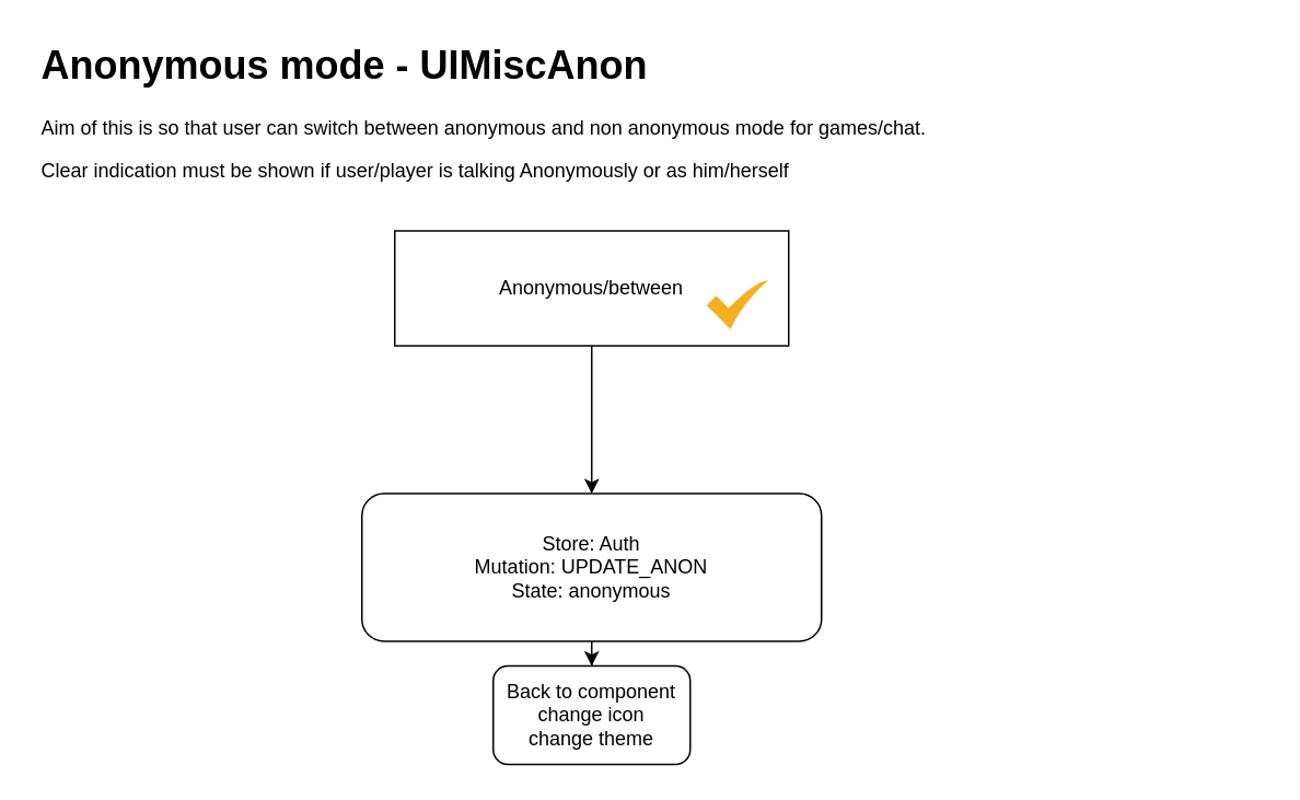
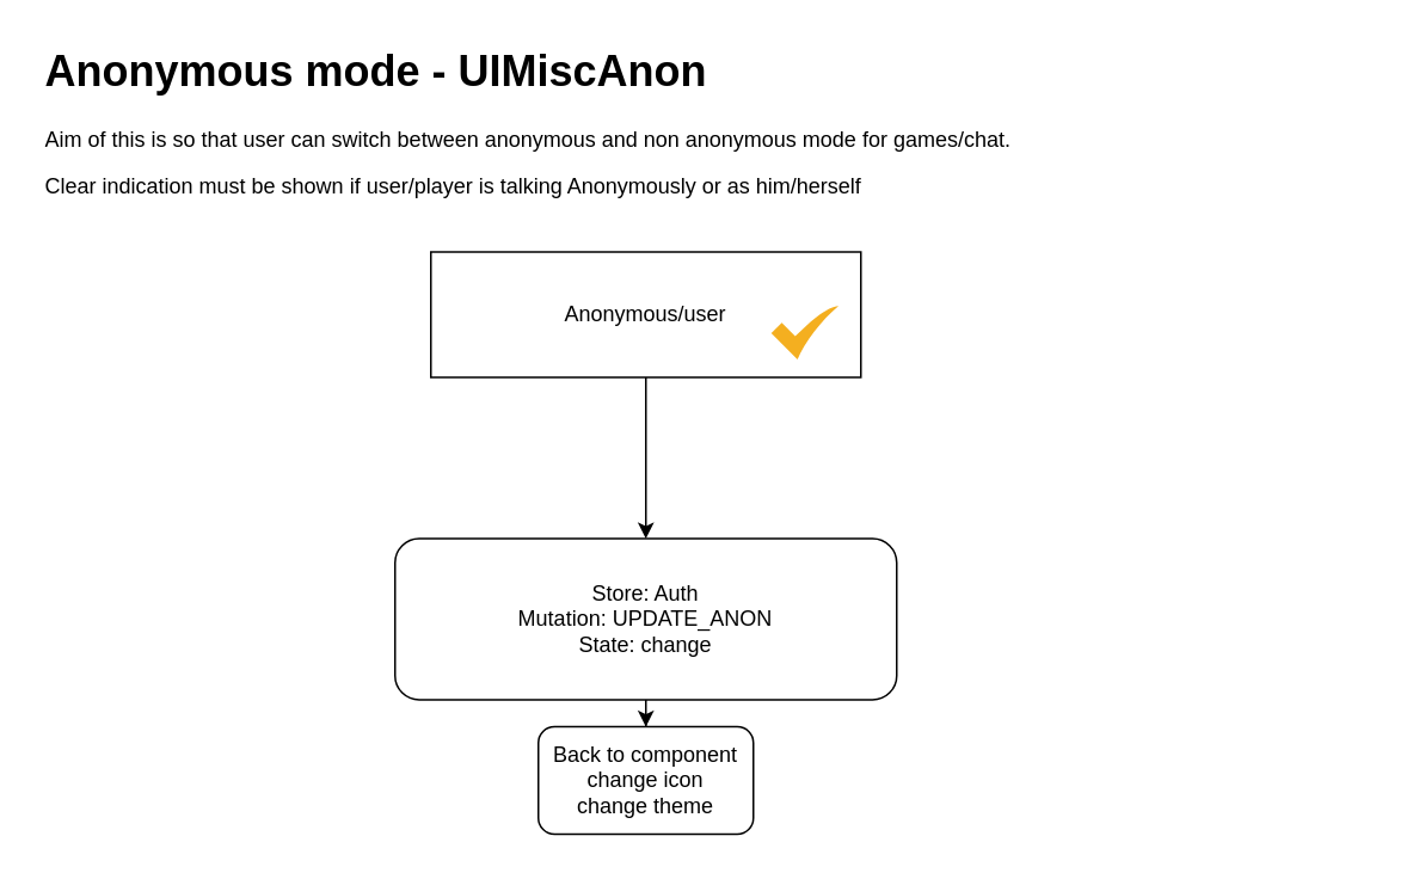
  <mxCell id="0" />
  <mxCell id="1" parent="0" />
  <mxCell id="2" value="&lt;h1&gt;Anonymous mode - UIMiscAnon&lt;/h1&gt;&lt;p&gt;Aim of this is so that user can switch between anonymous and non anonymous mode for games/chat.&lt;/p&gt;&lt;p&gt;Clear indication must be shown if user/player is talking Anonymously or as him/herself&lt;/p&gt;" style="text;html=1;strokeColor=none;fillColor=none;spacing=5;spacingTop=-20;whiteSpace=wrap;overflow=hidden;rounded=0;" parent="1" vertex="1"><mxGeometry x="20" y="20" width="750" height="120" as="geometry" /></mxCell>
  <mxCell id="3" style="edgeStyle=orthogonalEdgeStyle;rounded=0;orthogonalLoop=1;jettySize=auto;html=1;" edge="1" parent="1" source="4"><mxGeometry relative="1" as="geometry"><mxPoint x="360" y="300" as="targetPoint" /></mxGeometry></mxCell>
- <mxCell id="4" value="Anonymous/between" style="html=1;whiteSpace=wrap;container=1;recursiveResize=0;collapsible=0;" vertex="1" parent="1"><mxGeometry x="240" y="140" width="240" height="70" as="geometry" /></mxCell>
+ <mxCell id="4" value="Anonymous/user" style="html=1;whiteSpace=wrap;container=1;recursiveResize=0;collapsible=0;" vertex="1" parent="1"><mxGeometry x="240" y="140" width="240" height="70" as="geometry" /></mxCell>
  <mxCell id="5" value="" style="html=1;aspect=fixed;strokeColor=none;shadow=0;align=center;verticalAlign=top;fillColor=#F4AF20;shape=mxgraph.gcp2.check" vertex="1" parent="4"><mxGeometry x="190" y="30" width="37.5" height="30" as="geometry" /></mxCell>
  <mxCell id="6" value="" style="edgeStyle=orthogonalEdgeStyle;rounded=0;orthogonalLoop=1;jettySize=auto;html=1;" edge="1" parent="1" source="7" target="8"><mxGeometry relative="1" as="geometry" /></mxCell>
- <mxCell id="7" value="Store: Auth&lt;br&gt;Mutation: UPDATE_ANON&lt;br&gt;State:&amp;nbsp;anonymous" style="rounded=1;whiteSpace=wrap;html=1;" vertex="1" parent="1"><mxGeometry x="220" y="300" width="280" height="90" as="geometry" /></mxCell>
+ <mxCell id="7" value="Store: Auth&lt;br&gt;Mutation: UPDATE_ANON&lt;br&gt;State:&amp;nbsp;change" style="rounded=1;whiteSpace=wrap;html=1;" vertex="1" parent="1"><mxGeometry x="220" y="300" width="280" height="90" as="geometry" /></mxCell>
  <mxCell id="8" value="Back to component&lt;br&gt;change icon&lt;br&gt;change theme" style="whiteSpace=wrap;html=1;rounded=1;" vertex="1" parent="1"><mxGeometry x="300" y="405" width="120" height="60" as="geometry" /></mxCell>
